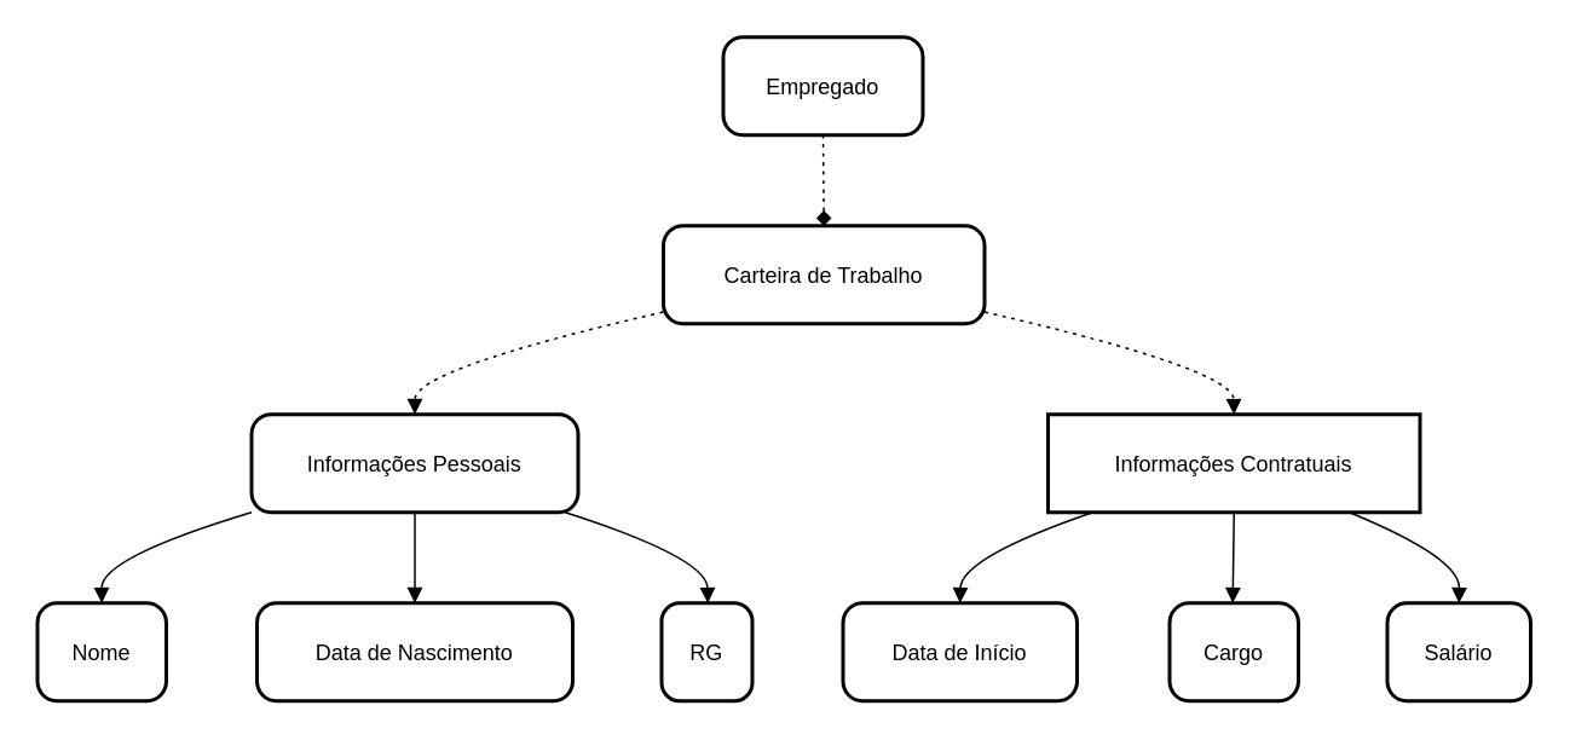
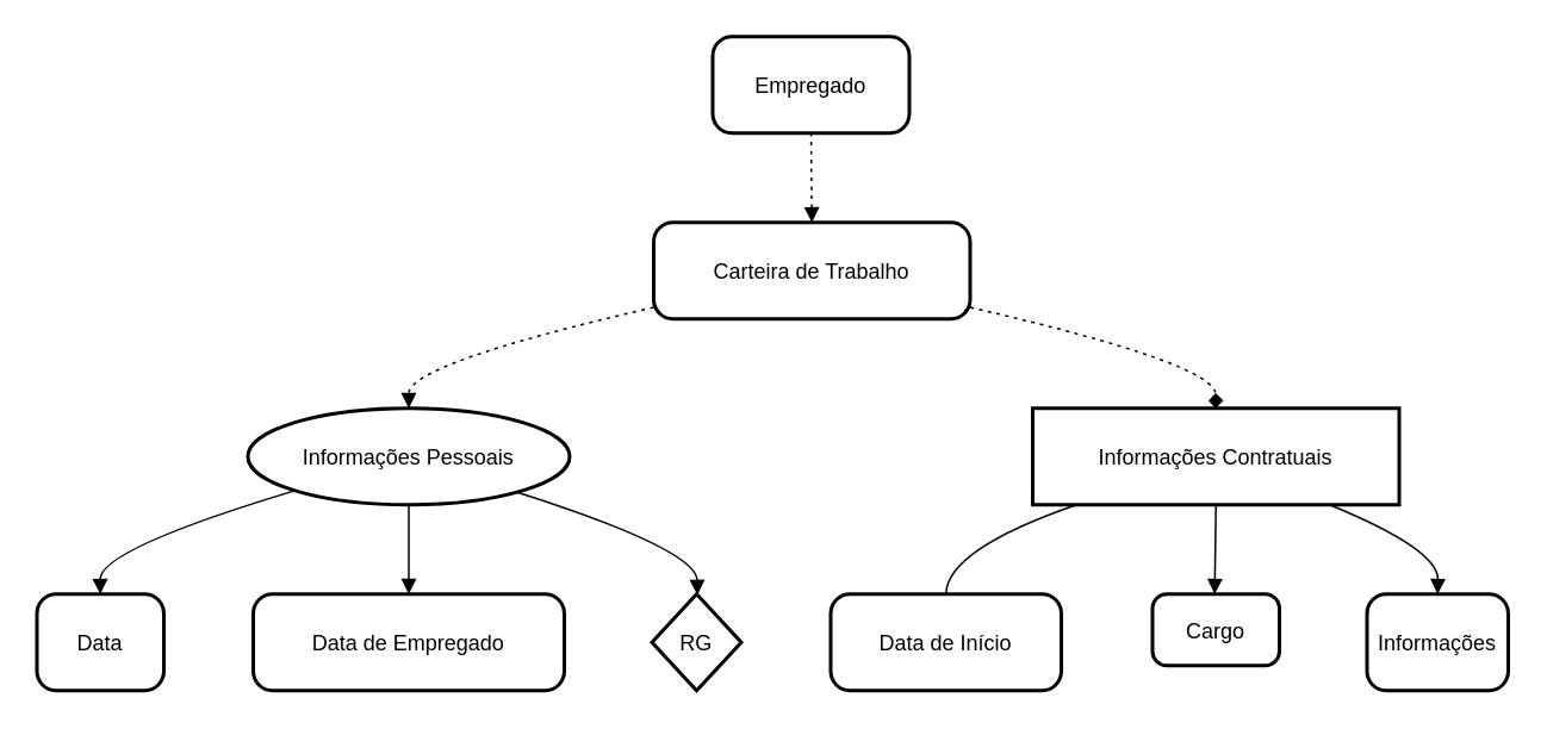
  <mxCell id="0" />
  <mxCell id="1" parent="0" />
  <mxCell id="2" value="Empregado" style="rounded=1;arcSize=20;strokeWidth=2" vertex="1" parent="1"><mxGeometry x="398" y="20" width="110" height="54" as="geometry" /></mxCell>
  <mxCell id="3" value="Carteira de Trabalho" style="rounded=1;arcSize=20;strokeWidth=2" vertex="1" parent="1"><mxGeometry x="365" y="124" width="177" height="54" as="geometry" /></mxCell>
- <mxCell id="4" value="Informações Pessoais" style="rounded=1;arcSize=20;strokeWidth=2" vertex="1" parent="1"><mxGeometry x="138" y="228" width="180" height="54" as="geometry" /></mxCell>
+ <mxCell id="4" value="Informações Pessoais" style="ellipse;arcSize=20;strokeWidth=2;" vertex="1" parent="1"><mxGeometry x="138" y="228" width="180" height="54" as="geometry" /></mxCell>
  <mxCell id="5" value="Informações Contratuais" style="arcSize=20;strokeWidth=2;rounded=0;" vertex="1" parent="1"><mxGeometry x="577" y="228" width="205" height="54" as="geometry" /></mxCell>
- <mxCell id="6" value="Nome" style="rounded=1;arcSize=20;strokeWidth=2" vertex="1" parent="1"><mxGeometry x="20" y="332" width="71" height="54" as="geometry" /></mxCell>
- <mxCell id="7" value="Data de Nascimento" style="rounded=1;arcSize=20;strokeWidth=2" vertex="1" parent="1"><mxGeometry x="141" y="332" width="174" height="54" as="geometry" /></mxCell>
- <mxCell id="8" value="RG" style="rounded=1;arcSize=20;strokeWidth=2" vertex="1" parent="1"><mxGeometry x="364" y="332" width="50" height="54" as="geometry" /></mxCell>
+ <mxCell id="6" value="Data" style="rounded=1;arcSize=20;strokeWidth=2" vertex="1" parent="1"><mxGeometry x="20" y="332" width="71" height="54" as="geometry" /></mxCell>
+ <mxCell id="7" value="Data de Empregado" style="rounded=1;arcSize=20;strokeWidth=2" vertex="1" parent="1"><mxGeometry x="141" y="332" width="174" height="54" as="geometry" /></mxCell>
+ <mxCell id="8" value="RG" style="rhombus;arcSize=20;strokeWidth=2;" vertex="1" parent="1"><mxGeometry x="364" y="332" width="50" height="54" as="geometry" /></mxCell>
  <mxCell id="9" value="Data de Início" style="rounded=1;arcSize=20;strokeWidth=2" vertex="1" parent="1"><mxGeometry x="464" y="332" width="129" height="54" as="geometry" /></mxCell>
- <mxCell id="10" value="Cargo" style="rounded=1;arcSize=20;strokeWidth=2" vertex="1" parent="1"><mxGeometry x="644" y="332" width="71" height="54" as="geometry" /></mxCell>
- <mxCell id="11" value="Salário" style="rounded=1;arcSize=20;strokeWidth=2" vertex="1" parent="1"><mxGeometry x="764" y="332" width="79" height="54" as="geometry" /></mxCell>
- <mxCell id="12" value="" style="curved=1;dashed=1;dashPattern=2 3;startArrow=none;endArrow=diamond;exitX=0.5;exitY=1;entryX=0.5;entryY=0;" edge="1" parent="1" source="2" target="3"><mxGeometry relative="1" as="geometry"><Array as="points" /></mxGeometry></mxCell>
+ <mxCell id="10" value="Cargo" style="rounded=1;arcSize=20;strokeWidth=2" vertex="1" parent="1"><mxGeometry x="644" y="332" width="71" height="40" as="geometry" /></mxCell>
+ <mxCell id="11" value="Informações" style="rounded=1;arcSize=20;strokeWidth=2" vertex="1" parent="1"><mxGeometry x="764" y="332" width="79" height="54" as="geometry" /></mxCell>
+ <mxCell id="12" value="" style="curved=1;dashed=1;dashPattern=2 3;startArrow=none;endArrow=block;exitX=0.5;exitY=1;entryX=0.5;entryY=0;" edge="1" parent="1" source="2" target="3"><mxGeometry relative="1" as="geometry"><Array as="points" /></mxGeometry></mxCell>
  <mxCell id="13" value="" style="curved=1;dashed=1;dashPattern=2 3;startArrow=none;endArrow=block;exitX=0;exitY=0.88;entryX=0.5;entryY=0;" edge="1" parent="1" source="3" target="4"><mxGeometry relative="1" as="geometry"><Array as="points"><mxPoint x="228" y="203" /></Array></mxGeometry></mxCell>
- <mxCell id="14" value="" style="curved=1;dashed=1;dashPattern=2 3;startArrow=none;endArrow=block;exitX=1;exitY=0.88;entryX=0.5;entryY=0;" edge="1" parent="1" source="3" target="5"><mxGeometry relative="1" as="geometry"><Array as="points"><mxPoint x="679" y="203" /></Array></mxGeometry></mxCell>
+ <mxCell id="14" value="" style="curved=1;dashed=1;dashPattern=2 3;startArrow=none;endArrow=diamond;exitX=1;exitY=0.88;entryX=0.5;entryY=0;" edge="1" parent="1" source="3" target="5"><mxGeometry relative="1" as="geometry"><Array as="points"><mxPoint x="679" y="203" /></Array></mxGeometry></mxCell>
  <mxCell id="15" value="" style="curved=1;startArrow=none;endArrow=block;exitX=0;exitY=1;entryX=0.5;entryY=0;" edge="1" parent="1" source="4" target="6"><mxGeometry relative="1" as="geometry"><Array as="points"><mxPoint x="55" y="307" /></Array></mxGeometry></mxCell>
  <mxCell id="16" value="" style="curved=1;startArrow=none;endArrow=block;exitX=0.5;exitY=1;entryX=0.5;entryY=0;" edge="1" parent="1" source="4" target="7"><mxGeometry relative="1" as="geometry"><Array as="points" /></mxGeometry></mxCell>
  <mxCell id="17" value="" style="curved=1;startArrow=none;endArrow=block;exitX=0.96;exitY=1;entryX=0.51;entryY=0;" edge="1" parent="1" source="4" target="8"><mxGeometry relative="1" as="geometry"><Array as="points"><mxPoint x="389" y="307" /></Array></mxGeometry></mxCell>
- <mxCell id="18" value="" style="curved=1;startArrow=none;endArrow=block;exitX=0.12;exitY=1;entryX=0.5;entryY=0;" edge="1" parent="1" source="5" target="9"><mxGeometry relative="1" as="geometry"><Array as="points"><mxPoint x="529" y="307" /></Array></mxGeometry></mxCell>
+ <mxCell id="18" value="" style="curved=1;startArrow=none;endArrow=none;exitX=0.12;exitY=1;entryX=0.5;entryY=0;" edge="1" parent="1" source="5" target="9"><mxGeometry relative="1" as="geometry"><Array as="points"><mxPoint x="529" y="307" /></Array></mxGeometry></mxCell>
  <mxCell id="19" value="" style="curved=1;startArrow=none;endArrow=block;exitX=0.5;exitY=1;entryX=0.49;entryY=0;" edge="1" parent="1" source="5" target="10"><mxGeometry relative="1" as="geometry"><Array as="points" /></mxGeometry></mxCell>
  <mxCell id="20" value="" style="curved=1;startArrow=none;endArrow=block;exitX=0.81;exitY=1;entryX=0.5;entryY=0;" edge="1" parent="1" source="5" target="11"><mxGeometry relative="1" as="geometry"><Array as="points"><mxPoint x="804" y="307" /></Array></mxGeometry></mxCell>
